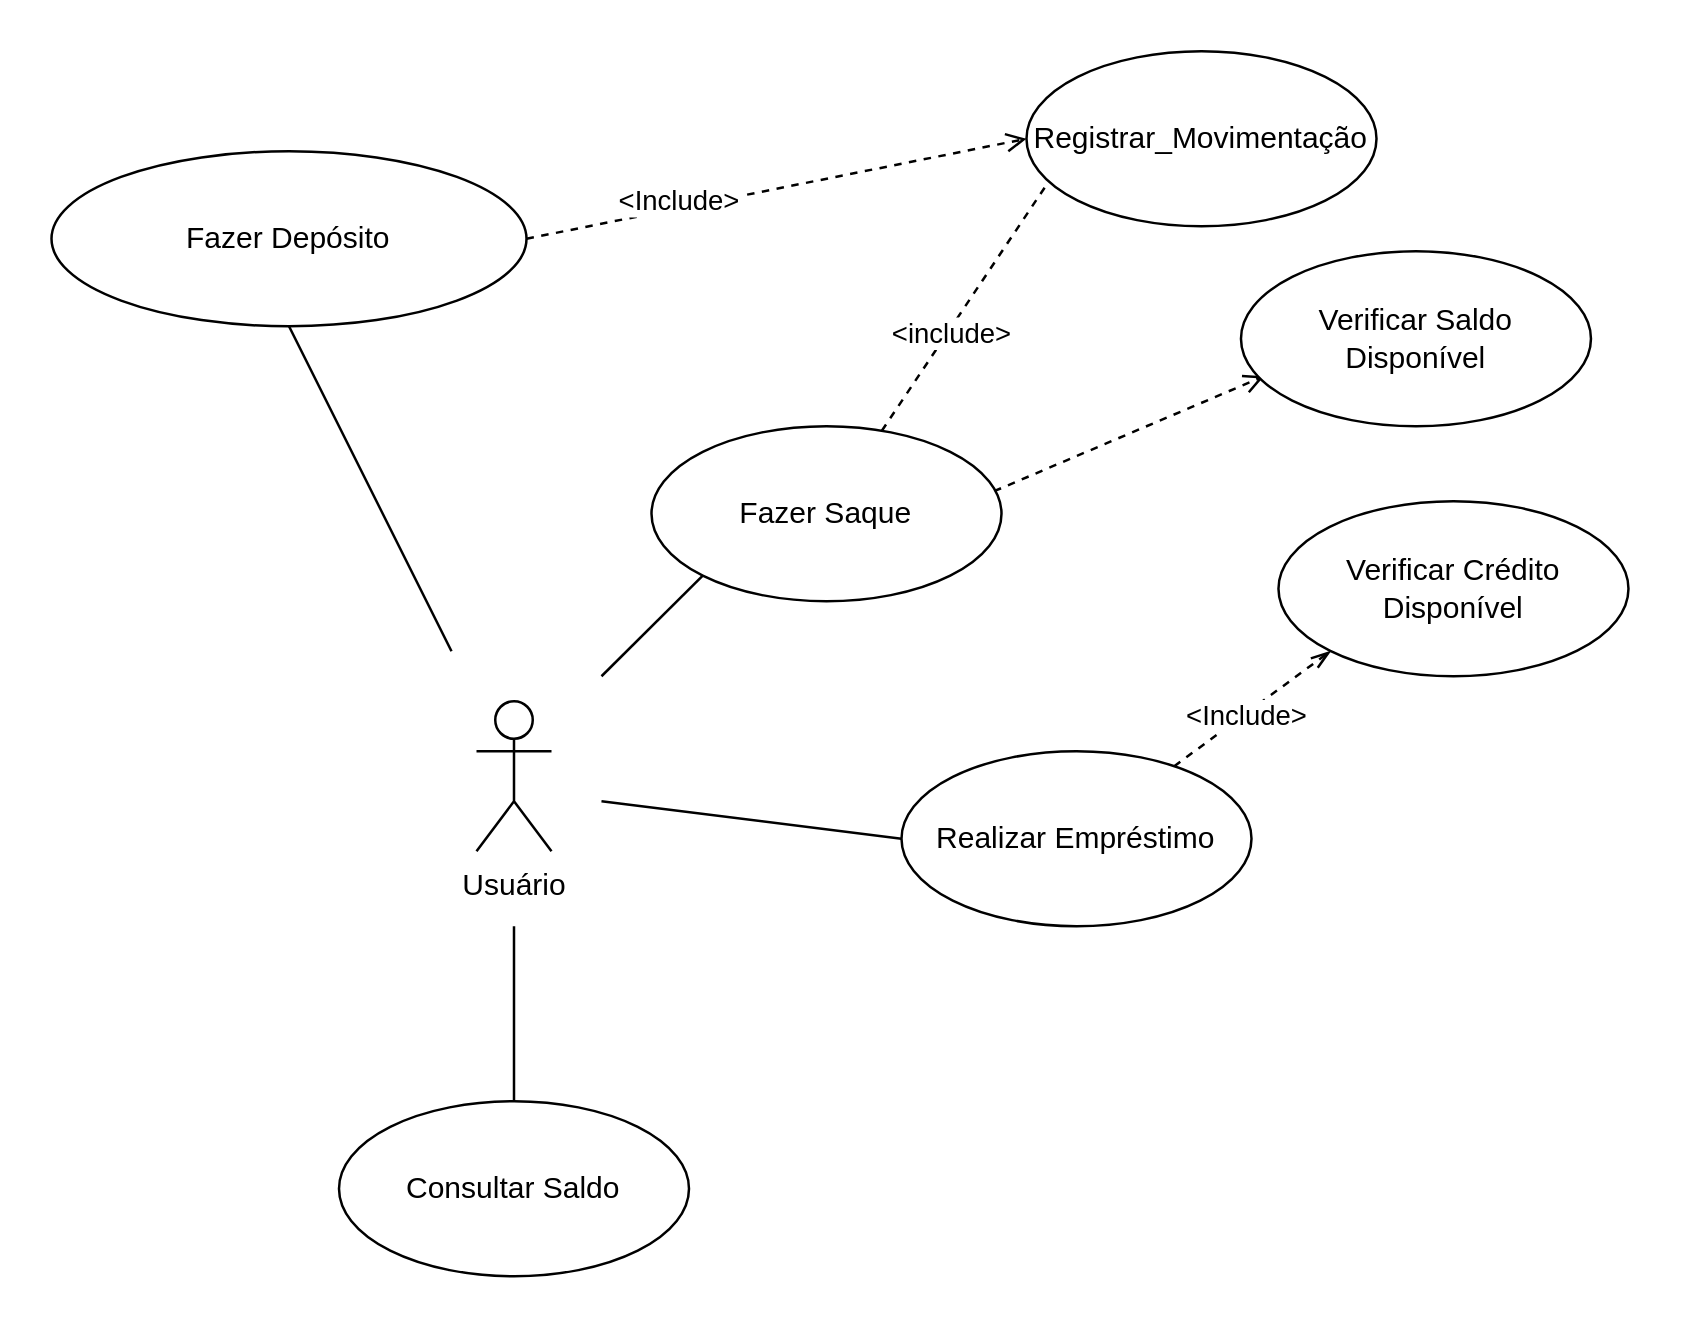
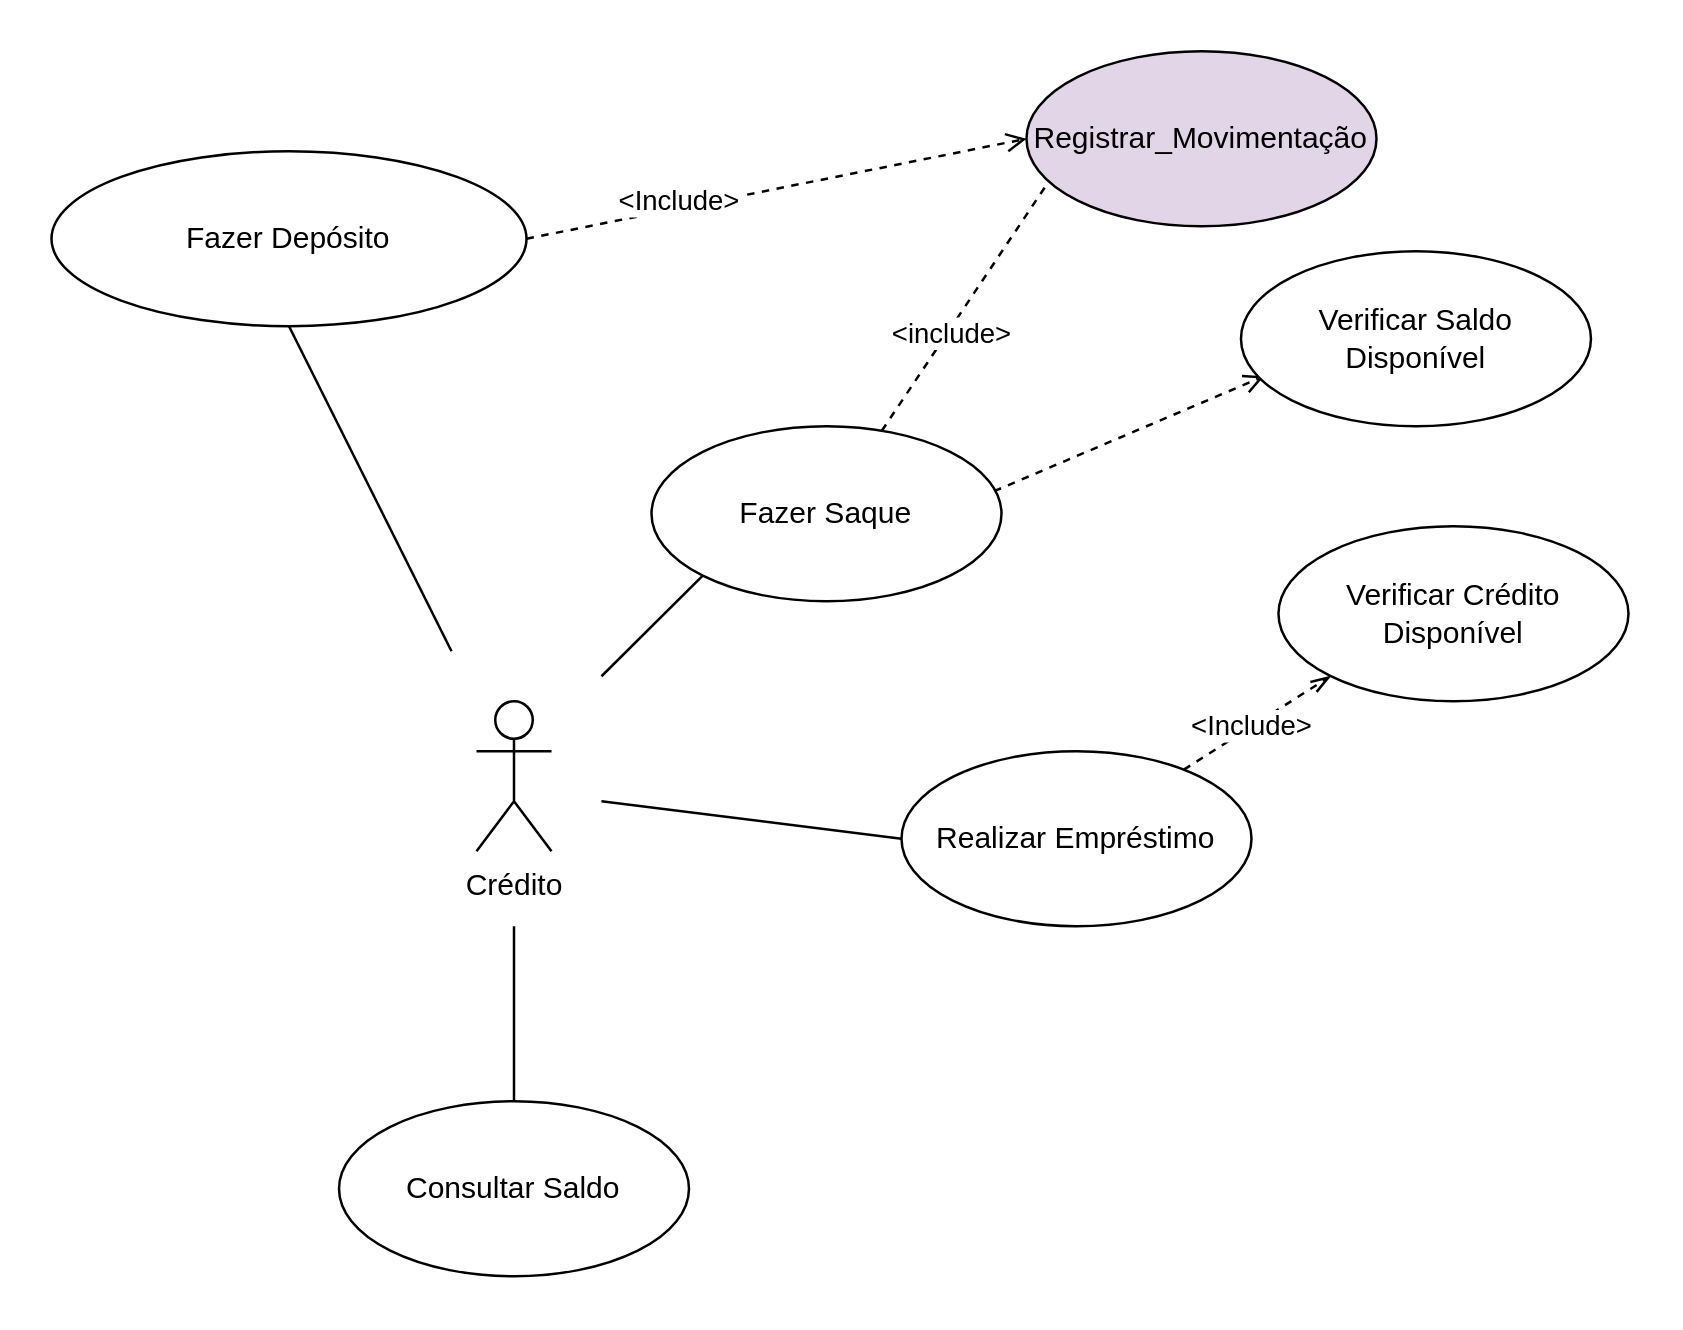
  <mxCell id="0" />
  <mxCell id="1" parent="0" />
  <mxCell id="2" style="rounded=0;orthogonalLoop=1;jettySize=auto;html=1;entryX=0;entryY=1;entryDx=0;entryDy=0;endArrow=none;endFill=0;startArrow=none;startFill=0;" edge="1" parent="1" target="11"><mxGeometry relative="1" as="geometry"><mxPoint x="240" y="270" as="sourcePoint" /></mxGeometry></mxCell>
- <mxCell id="3" value="Usuário&lt;br&gt;" style="shape=umlActor;html=1;verticalLabelPosition=bottom;verticalAlign=top;align=center;" vertex="1" parent="1"><mxGeometry x="190" y="280" width="30" height="60" as="geometry" /></mxCell>
+ <mxCell id="3" value="Crédito&lt;br&gt;" style="shape=umlActor;html=1;verticalLabelPosition=bottom;verticalAlign=top;align=center;" vertex="1" parent="1"><mxGeometry x="190" y="280" width="30" height="60" as="geometry" /></mxCell>
  <mxCell id="4" style="edgeStyle=none;rounded=0;orthogonalLoop=1;jettySize=auto;html=1;exitX=0.5;exitY=1;exitDx=0;exitDy=0;startArrow=none;startFill=0;endArrow=none;endFill=0;" edge="1" parent="1" source="7"><mxGeometry relative="1" as="geometry"><mxPoint x="180" y="260" as="targetPoint" /></mxGeometry></mxCell>
  <mxCell id="5" style="edgeStyle=none;rounded=0;orthogonalLoop=1;jettySize=auto;html=1;exitX=1;exitY=0.5;exitDx=0;exitDy=0;entryX=0;entryY=0.5;entryDx=0;entryDy=0;startArrow=none;startFill=0;endArrow=open;endFill=0;dashed=1;" edge="1" parent="1" source="7" target="14"><mxGeometry relative="1" as="geometry" /></mxCell>
  <mxCell id="6" value="&amp;lt;Include&amp;gt;" style="edgeLabel;html=1;align=center;verticalAlign=middle;resizable=0;points=[];" vertex="1" connectable="0" parent="5"><mxGeometry x="-0.389" y="3" relative="1" as="geometry"><mxPoint as="offset" /></mxGeometry></mxCell>
  <mxCell id="7" value="Fazer Depósito" style="ellipse;whiteSpace=wrap;html=1;" vertex="1" parent="1"><mxGeometry x="20" y="60" width="190" height="70" as="geometry" /></mxCell>
  <mxCell id="8" style="edgeStyle=none;rounded=0;orthogonalLoop=1;jettySize=auto;html=1;entryX=0.064;entryY=0.743;entryDx=0;entryDy=0;entryPerimeter=0;dashed=1;startArrow=none;startFill=0;endArrow=none;endFill=0;" edge="1" parent="1" source="11" target="14"><mxGeometry relative="1" as="geometry" /></mxCell>
  <mxCell id="9" value="&amp;lt;include&amp;gt;" style="edgeLabel;html=1;align=center;verticalAlign=middle;resizable=0;points=[];" vertex="1" connectable="0" parent="8"><mxGeometry x="-0.193" y="-1" relative="1" as="geometry"><mxPoint as="offset" /></mxGeometry></mxCell>
  <mxCell id="10" style="edgeStyle=none;rounded=0;orthogonalLoop=1;jettySize=auto;html=1;exitX=0.979;exitY=0.371;exitDx=0;exitDy=0;entryX=0.066;entryY=0.714;entryDx=0;entryDy=0;entryPerimeter=0;startArrow=none;startFill=0;endArrow=open;endFill=0;exitPerimeter=0;dashed=1;" edge="1" parent="1" source="11" target="20"><mxGeometry relative="1" as="geometry" /></mxCell>
  <mxCell id="11" value="Fazer Saque" style="ellipse;whiteSpace=wrap;html=1;" vertex="1" parent="1"><mxGeometry x="260" y="170" width="140" height="70" as="geometry" /></mxCell>
  <mxCell id="12" style="edgeStyle=none;rounded=0;orthogonalLoop=1;jettySize=auto;html=1;startArrow=none;startFill=0;endArrow=none;endFill=0;" edge="1" parent="1" source="13"><mxGeometry relative="1" as="geometry"><mxPoint x="205" y="370" as="targetPoint" /></mxGeometry></mxCell>
  <mxCell id="13" value="Consultar Saldo" style="ellipse;whiteSpace=wrap;html=1;" vertex="1" parent="1"><mxGeometry x="135" y="440" width="140" height="70" as="geometry" /></mxCell>
- <mxCell id="14" value="Registrar_Movimentação" style="ellipse;whiteSpace=wrap;html=1;" vertex="1" parent="1"><mxGeometry x="410" y="20" width="140" height="70" as="geometry" /></mxCell>
+ <mxCell id="14" value="Registrar_Movimentação" style="ellipse;whiteSpace=wrap;html=1;fillColor=#e1d5e7;" vertex="1" parent="1"><mxGeometry x="410" y="20" width="140" height="70" as="geometry" /></mxCell>
  <mxCell id="15" style="edgeStyle=none;rounded=0;orthogonalLoop=1;jettySize=auto;html=1;entryX=0;entryY=1;entryDx=0;entryDy=0;startArrow=none;startFill=0;endArrow=openThin;endFill=0;dashed=1;" edge="1" parent="1" source="18" target="19"><mxGeometry relative="1" as="geometry" /></mxCell>
  <mxCell id="16" value="&amp;lt;Include&amp;gt;" style="edgeLabel;html=1;align=center;verticalAlign=middle;resizable=0;points=[];" vertex="1" connectable="0" parent="15"><mxGeometry x="-0.361" y="1" relative="1" as="geometry"><mxPoint x="9" y="-5" as="offset" /></mxGeometry></mxCell>
  <mxCell id="17" style="edgeStyle=none;rounded=0;orthogonalLoop=1;jettySize=auto;html=1;exitX=0;exitY=0.5;exitDx=0;exitDy=0;startArrow=none;startFill=0;endArrow=none;endFill=0;" edge="1" parent="1" source="18"><mxGeometry relative="1" as="geometry"><mxPoint x="240" y="320" as="targetPoint" /></mxGeometry></mxCell>
  <mxCell id="18" value="Realizar Empréstimo" style="ellipse;whiteSpace=wrap;html=1;" vertex="1" parent="1"><mxGeometry x="360" y="300" width="140" height="70" as="geometry" /></mxCell>
- <mxCell id="19" value="Verificar Crédito&lt;br&gt;Disponível" style="ellipse;whiteSpace=wrap;html=1;" vertex="1" parent="1"><mxGeometry x="510.79" y="200" width="140" height="70" as="geometry" /></mxCell>
+ <mxCell id="19" value="Verificar Crédito&lt;br&gt;Disponível" style="ellipse;whiteSpace=wrap;html=1;" vertex="1" parent="1"><mxGeometry x="510.79" y="210" width="140" height="70" as="geometry" /></mxCell>
  <mxCell id="20" value="Verificar Saldo&lt;br&gt;Disponível" style="ellipse;whiteSpace=wrap;html=1;" vertex="1" parent="1"><mxGeometry x="495.79" y="100" width="140" height="70" as="geometry" /></mxCell>
